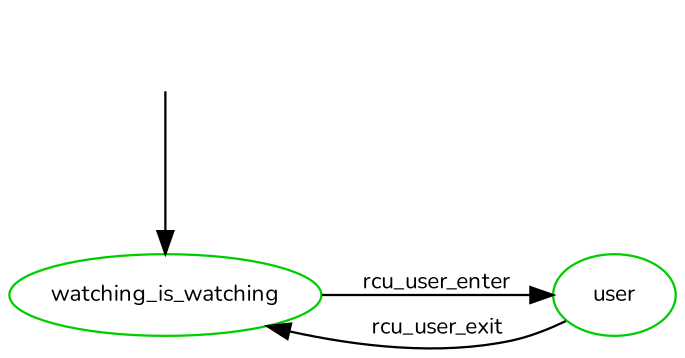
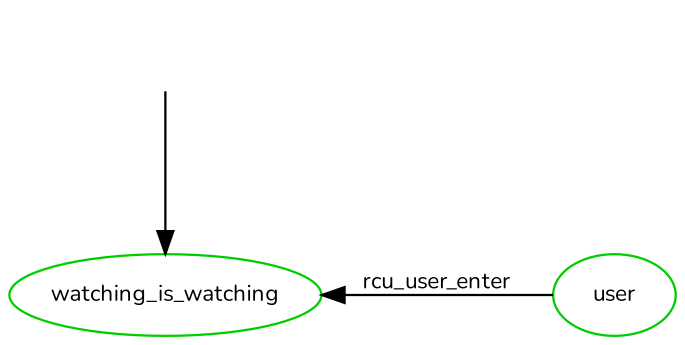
  digraph {
    fontname=Nunito
    nodesep=0.5
    rankdir=LR
    node [fontname=Nunito shape=ellipse color=green3 fontsize=10]
    edge [fontname=Nunito fontsize=10]
    __init [shape=plaintext style=invis color="" fontsize=""]
    n2 [label=watching_is_watching]
    user
    subgraph sub_1 {
      rank=min
      __init
      n2
    }
    __init -> n2
-   n2 -> user [label=rcu_user_enter]
-   user -> n2 [label=rcu_user_exit]
+   user -> n2 [label=rcu_user_enter]
  }
